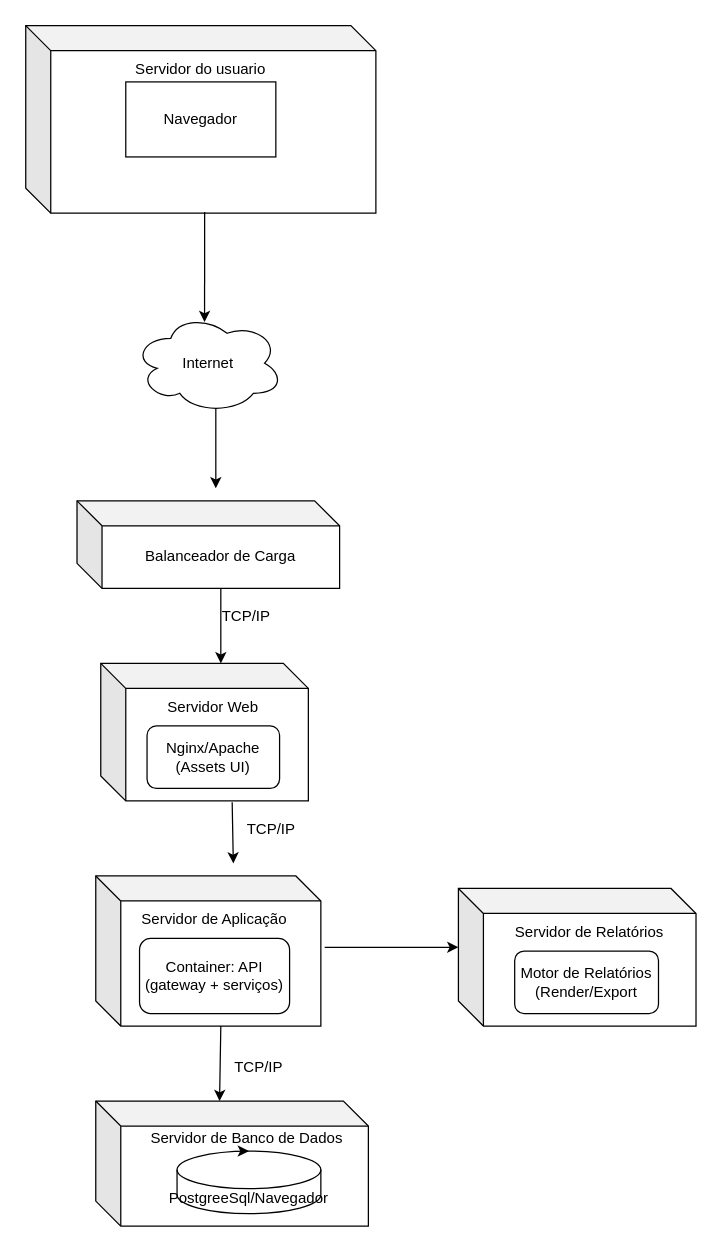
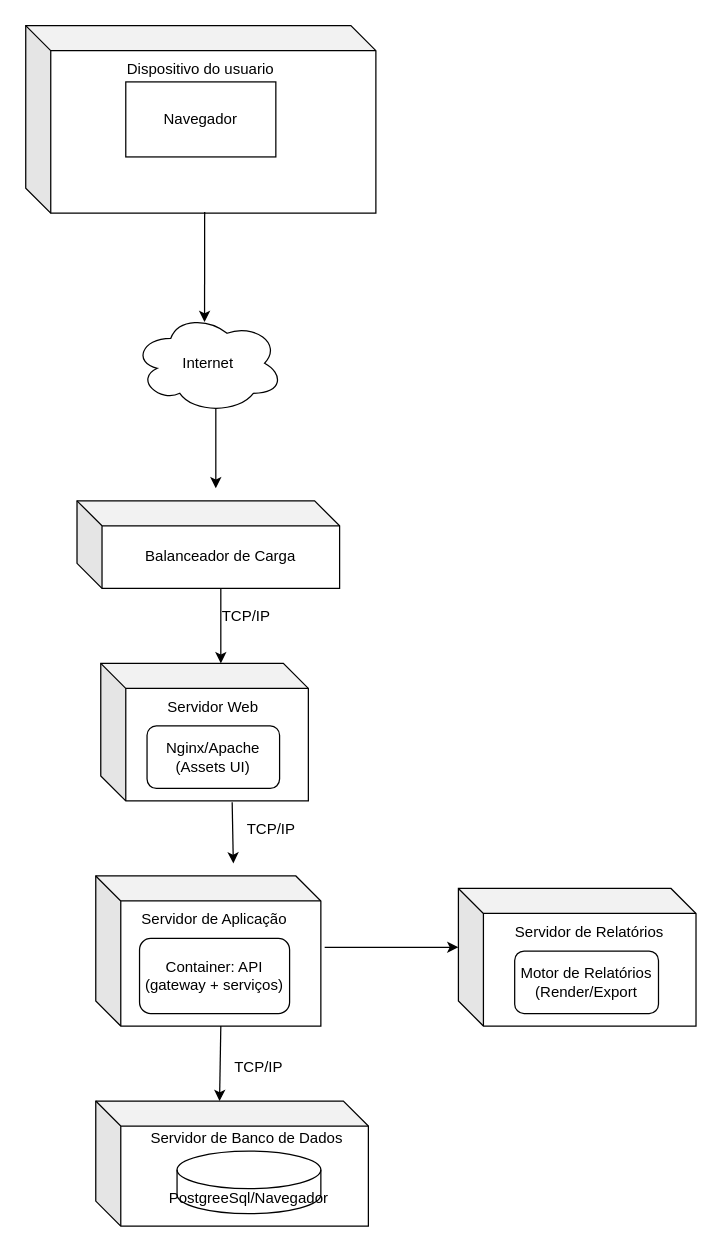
  <mxCell id="0" />
  <mxCell id="1" parent="0" />
  <mxCell id="2" value="" style="shape=cube;whiteSpace=wrap;html=1;boundedLbl=1;backgroundOutline=1;darkOpacity=0.05;darkOpacity2=0.1;" vertex="1" parent="1"><mxGeometry x="20" y="20" width="280" height="150" as="geometry" /></mxCell>
- <mxCell id="3" value="Servidor do usuario" style="text;html=1;align=center;verticalAlign=middle;whiteSpace=wrap;rounded=0;" vertex="1" parent="1"><mxGeometry x="65" y="30" width="190" height="50" as="geometry" /></mxCell>
+ <mxCell id="3" value="Dispositivo do usuario" style="text;html=1;align=center;verticalAlign=middle;whiteSpace=wrap;rounded=0;" vertex="1" parent="1"><mxGeometry x="65" y="30" width="190" height="50" as="geometry" /></mxCell>
  <mxCell id="4" value="Navegador" style="rounded=0;whiteSpace=wrap;html=1;" vertex="1" parent="1"><mxGeometry x="100" y="65" width="120" height="60" as="geometry" /></mxCell>
  <mxCell id="5" value="" style="endArrow=classic;html=1;rounded=0;exitX=0.55;exitY=0.95;exitDx=0;exitDy=0;exitPerimeter=0;" edge="1" parent="1" source="6"><mxGeometry width="50" height="50" relative="1" as="geometry"><mxPoint x="146" y="330" as="sourcePoint" /><mxPoint x="172" y="390" as="targetPoint" /></mxGeometry></mxCell>
  <mxCell id="6" value="Internet" style="ellipse;shape=cloud;whiteSpace=wrap;html=1;" vertex="1" parent="1"><mxGeometry x="106" y="250" width="120" height="80" as="geometry" /></mxCell>
  <mxCell id="7" value="&lt;span style=&quot;white-space: pre;&quot;&gt;Balanceador de Carga&lt;/span&gt;" style="shape=cube;whiteSpace=wrap;html=1;boundedLbl=1;backgroundOutline=1;darkOpacity=0.05;darkOpacity2=0.1;" vertex="1" parent="1"><mxGeometry x="61" y="400" width="210" height="70" as="geometry" /></mxCell>
  <mxCell id="8" value="" style="endArrow=classic;html=1;rounded=0;entryX=0.475;entryY=0.088;entryDx=0;entryDy=0;entryPerimeter=0;exitX=0.511;exitY=0.993;exitDx=0;exitDy=0;exitPerimeter=0;" edge="1" parent="1" source="2" target="6"><mxGeometry width="50" height="50" relative="1" as="geometry"><mxPoint x="146" y="360" as="sourcePoint" /><mxPoint x="196" y="310" as="targetPoint" /></mxGeometry></mxCell>
  <mxCell id="9" value="" style="shape=cube;whiteSpace=wrap;html=1;boundedLbl=1;backgroundOutline=1;darkOpacity=0.05;darkOpacity2=0.1;" vertex="1" parent="1"><mxGeometry x="80" y="530" width="166" height="110" as="geometry" /></mxCell>
  <mxCell id="10" value="" style="endArrow=classic;html=1;rounded=0;exitX=0;exitY=0;exitDx=115;exitDy=70;exitPerimeter=0;" edge="1" parent="1" source="7"><mxGeometry width="50" height="50" relative="1" as="geometry"><mxPoint x="146" y="550" as="sourcePoint" /><mxPoint x="176" y="530" as="targetPoint" /><Array as="points"><mxPoint x="176" y="500" /></Array></mxGeometry></mxCell>
  <mxCell id="11" value="Servidor Web" style="text;html=1;align=center;verticalAlign=middle;whiteSpace=wrap;rounded=0;" vertex="1" parent="1"><mxGeometry x="120" y="550" width="100" height="30" as="geometry" /></mxCell>
  <mxCell id="12" value="Nginx/Apache&lt;div&gt;(Assets UI)&lt;/div&gt;" style="rounded=1;whiteSpace=wrap;html=1;" vertex="1" parent="1"><mxGeometry x="117" y="580" width="106" height="50" as="geometry" /></mxCell>
  <mxCell id="13" value="" style="shape=cube;whiteSpace=wrap;html=1;boundedLbl=1;backgroundOutline=1;darkOpacity=0.05;darkOpacity2=0.1;" vertex="1" parent="1"><mxGeometry x="76" y="700" width="180" height="120" as="geometry" /></mxCell>
  <mxCell id="14" value="Servidor de Aplicação" style="text;html=1;align=center;verticalAlign=middle;whiteSpace=wrap;rounded=0;" vertex="1" parent="1"><mxGeometry x="106" y="720" width="130" height="30" as="geometry" /></mxCell>
  <mxCell id="15" value="Container: API&lt;div&gt;(gateway + serviços)&lt;/div&gt;" style="rounded=1;whiteSpace=wrap;html=1;" vertex="1" parent="1"><mxGeometry x="111" y="750" width="120" height="60" as="geometry" /></mxCell>
  <mxCell id="16" value="" style="endArrow=classic;html=1;rounded=0;exitX=0.633;exitY=1.009;exitDx=0;exitDy=0;exitPerimeter=0;" edge="1" parent="1" source="9"><mxGeometry width="50" height="50" relative="1" as="geometry"><mxPoint x="146" y="650" as="sourcePoint" /><mxPoint x="186" y="690" as="targetPoint" /></mxGeometry></mxCell>
  <mxCell id="17" value="" style="shape=cube;whiteSpace=wrap;html=1;boundedLbl=1;backgroundOutline=1;darkOpacity=0.05;darkOpacity2=0.1;" vertex="1" parent="1"><mxGeometry x="366" y="710" width="190" height="110" as="geometry" /></mxCell>
  <mxCell id="18" value="Servidor de Relatórios" style="text;html=1;align=center;verticalAlign=middle;whiteSpace=wrap;rounded=0;" vertex="1" parent="1"><mxGeometry x="396" y="730" width="150" height="30" as="geometry" /></mxCell>
  <mxCell id="19" value="Motor de Relatórios&lt;div&gt;(Render/Export&lt;/div&gt;" style="rounded=1;whiteSpace=wrap;html=1;" vertex="1" parent="1"><mxGeometry x="411" y="760" width="115" height="50" as="geometry" /></mxCell>
  <mxCell id="20" value="" style="endArrow=classic;html=1;rounded=0;exitX=1.017;exitY=0.475;exitDx=0;exitDy=0;exitPerimeter=0;" edge="1" parent="1" source="13"><mxGeometry width="50" height="50" relative="1" as="geometry"><mxPoint x="146" y="640" as="sourcePoint" /><mxPoint x="366" y="757" as="targetPoint" /></mxGeometry></mxCell>
  <mxCell id="21" value="" style="shape=cube;whiteSpace=wrap;html=1;boundedLbl=1;backgroundOutline=1;darkOpacity=0.05;darkOpacity2=0.1;" vertex="1" parent="1"><mxGeometry x="76" y="880" width="218" height="100" as="geometry" /></mxCell>
  <mxCell id="22" value="Servidor de Banco de Dados" style="text;html=1;align=center;verticalAlign=middle;whiteSpace=wrap;rounded=0;" vertex="1" parent="1"><mxGeometry x="117" y="900" width="160" height="20" as="geometry" /></mxCell>
  <mxCell id="23" value="PostgreeSql/Navegador" style="shape=cylinder3;whiteSpace=wrap;html=1;boundedLbl=1;backgroundOutline=1;size=15;" vertex="1" parent="1"><mxGeometry x="141" y="920" width="115" height="50" as="geometry" /></mxCell>
  <mxCell id="24" value="" style="endArrow=classic;html=1;rounded=0;entryX=0;entryY=0;entryDx=99;entryDy=0;entryPerimeter=0;exitX=0;exitY=0;exitDx=100;exitDy=120;exitPerimeter=0;" edge="1" parent="1" source="13" target="21"><mxGeometry width="50" height="50" relative="1" as="geometry"><mxPoint x="146" y="720" as="sourcePoint" /><mxPoint x="196" y="670" as="targetPoint" /></mxGeometry></mxCell>
  <mxCell id="25" value="TCP/IP" style="text;html=1;align=center;verticalAlign=middle;resizable=0;points=[];autosize=1;strokeColor=none;fillColor=none;" vertex="1" parent="1"><mxGeometry x="176" y="838" width="60" height="30" as="geometry" /></mxCell>
  <mxCell id="26" value="TCP/IP" style="text;html=1;align=center;verticalAlign=middle;resizable=0;points=[];autosize=1;strokeColor=none;fillColor=none;" vertex="1" parent="1"><mxGeometry x="186" y="648" width="60" height="30" as="geometry" /></mxCell>
  <mxCell id="27" value="TCP/IP" style="text;html=1;align=center;verticalAlign=middle;resizable=0;points=[];autosize=1;strokeColor=none;fillColor=none;" vertex="1" parent="1"><mxGeometry x="166" y="478" width="60" height="30" as="geometry" /></mxCell>
- <mxCell id="28" style="edgeStyle=orthogonalEdgeStyle;rounded=0;orthogonalLoop=1;jettySize=auto;html=1;exitX=0.5;exitY=1;exitDx=0;exitDy=0;entryX=0.5;entryY=0;entryDx=0;entryDy=0;entryPerimeter=0;" edge="1" parent="1" source="22" target="23"><mxGeometry relative="1" as="geometry" /></mxCell>
